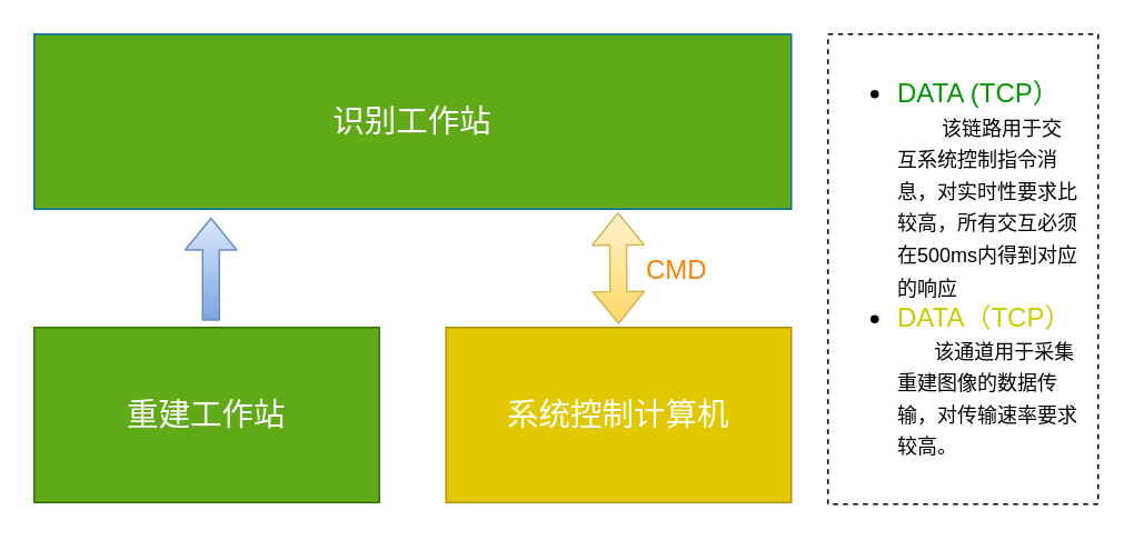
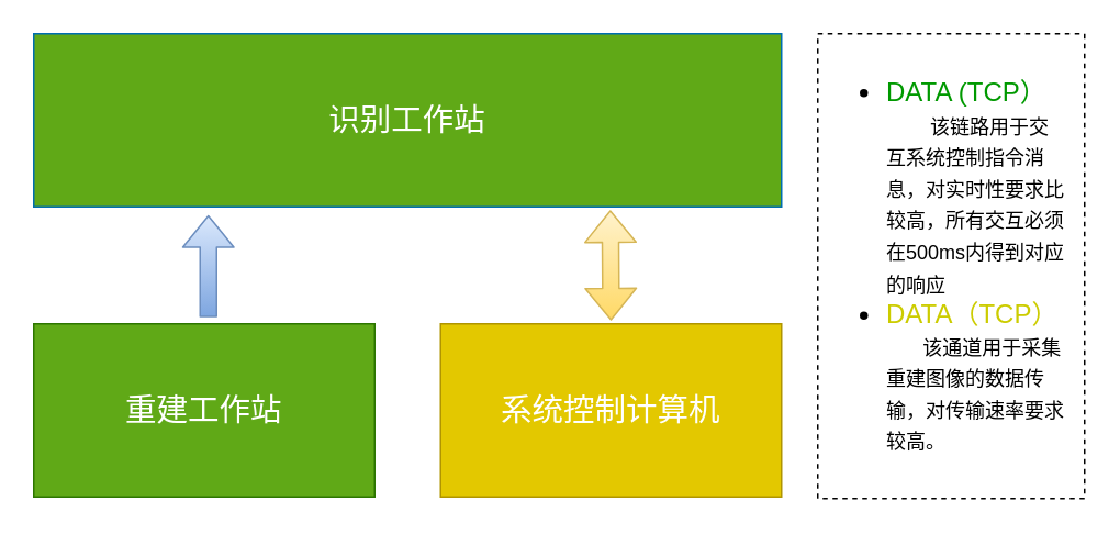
  <mxCell id="0" />
  <mxCell id="1" parent="0" />
  <mxCell id="2" value="&lt;font style=&quot;font-size: 19px&quot;&gt;识别工作站&lt;/font&gt;" style="rounded=0;whiteSpace=wrap;html=1;fillColor=#60a917;strokeColor=#006EAF;fontColor=#ffffff;" vertex="1" parent="1"><mxGeometry x="20" y="20" width="454" height="105" as="geometry" /></mxCell>
  <mxCell id="3" value="&lt;font style=&quot;font-size: 19px&quot;&gt;重建工作站&lt;/font&gt;" style="rounded=0;whiteSpace=wrap;html=1;fillColor=#60a917;strokeColor=#2D7600;fontColor=#ffffff;" vertex="1" parent="1"><mxGeometry x="20" y="196" width="207" height="105" as="geometry" /></mxCell>
  <mxCell id="4" value="&lt;font style=&quot;font-size: 19px&quot;&gt;系统控制计算机&lt;/font&gt;" style="rounded=0;whiteSpace=wrap;html=1;fillColor=#e3c800;strokeColor=#B09500;fontColor=#ffffff;" vertex="1" parent="1"><mxGeometry x="267" y="196" width="207" height="105" as="geometry" /></mxCell>
  <mxCell id="5" value="" style="shape=flexArrow;endArrow=classic;html=1;fillColor=#dae8fc;strokeColor=#6c8ebf;gradientColor=#7ea6e0;" edge="1" parent="1"><mxGeometry width="50" height="50" relative="1" as="geometry"><mxPoint x="126" y="192" as="sourcePoint" /><mxPoint x="126" y="130" as="targetPoint" /></mxGeometry></mxCell>
  <mxCell id="6" value="" style="shape=flexArrow;endArrow=classic;startArrow=classic;html=1;exitX=0.5;exitY=0;exitDx=0;exitDy=0;entryX=0.771;entryY=1.038;entryDx=0;entryDy=0;entryPerimeter=0;gradientColor=#ffd966;fillColor=#fff2cc;strokeColor=#d6b656;" edge="1" parent="1"><mxGeometry width="50" height="50" relative="1" as="geometry"><mxPoint x="370.5" y="194" as="sourcePoint" /><mxPoint x="370.034" y="126.99" as="targetPoint" /></mxGeometry></mxCell>
- <mxCell id="7" value="CMD" style="text;html=1;align=center;verticalAlign=middle;resizable=0;points=[];autosize=1;fontSize=16;fontColor=#FF8000;" vertex="1" parent="1"><mxGeometry x="382" y="149" width="46" height="23" as="geometry" /></mxCell>
  <mxCell id="8" value="&lt;ul&gt;&lt;li&gt;&lt;font color=&quot;#009900&quot;&gt;DATA (TCP）&lt;/font&gt;&amp;nbsp; &amp;nbsp; &amp;nbsp; &amp;nbsp; &lt;font style=&quot;font-size: 12px&quot;&gt;该链路用于交互系统控制指令消息，对实时性要求比较高，所有交互必须在500ms内得到对应的响应&lt;/font&gt;&lt;/li&gt;&lt;li&gt;&lt;font color=&quot;#cccc00&quot;&gt;DATA（TCP）&lt;/font&gt;&amp;nbsp; &amp;nbsp; &amp;nbsp; &amp;nbsp;&lt;font style=&quot;font-size: 12px&quot;&gt;该通道用于采集重建图像的数据传输，对传输速率要求较高。&lt;/font&gt;&lt;/li&gt;&lt;/ul&gt;" style="rounded=0;whiteSpace=wrap;html=1;fontSize=16;fillColor=none;dashed=1;align=left;spacingRight=10;" vertex="1" parent="1"><mxGeometry x="496" y="20" width="162" height="282" as="geometry" /></mxCell>
